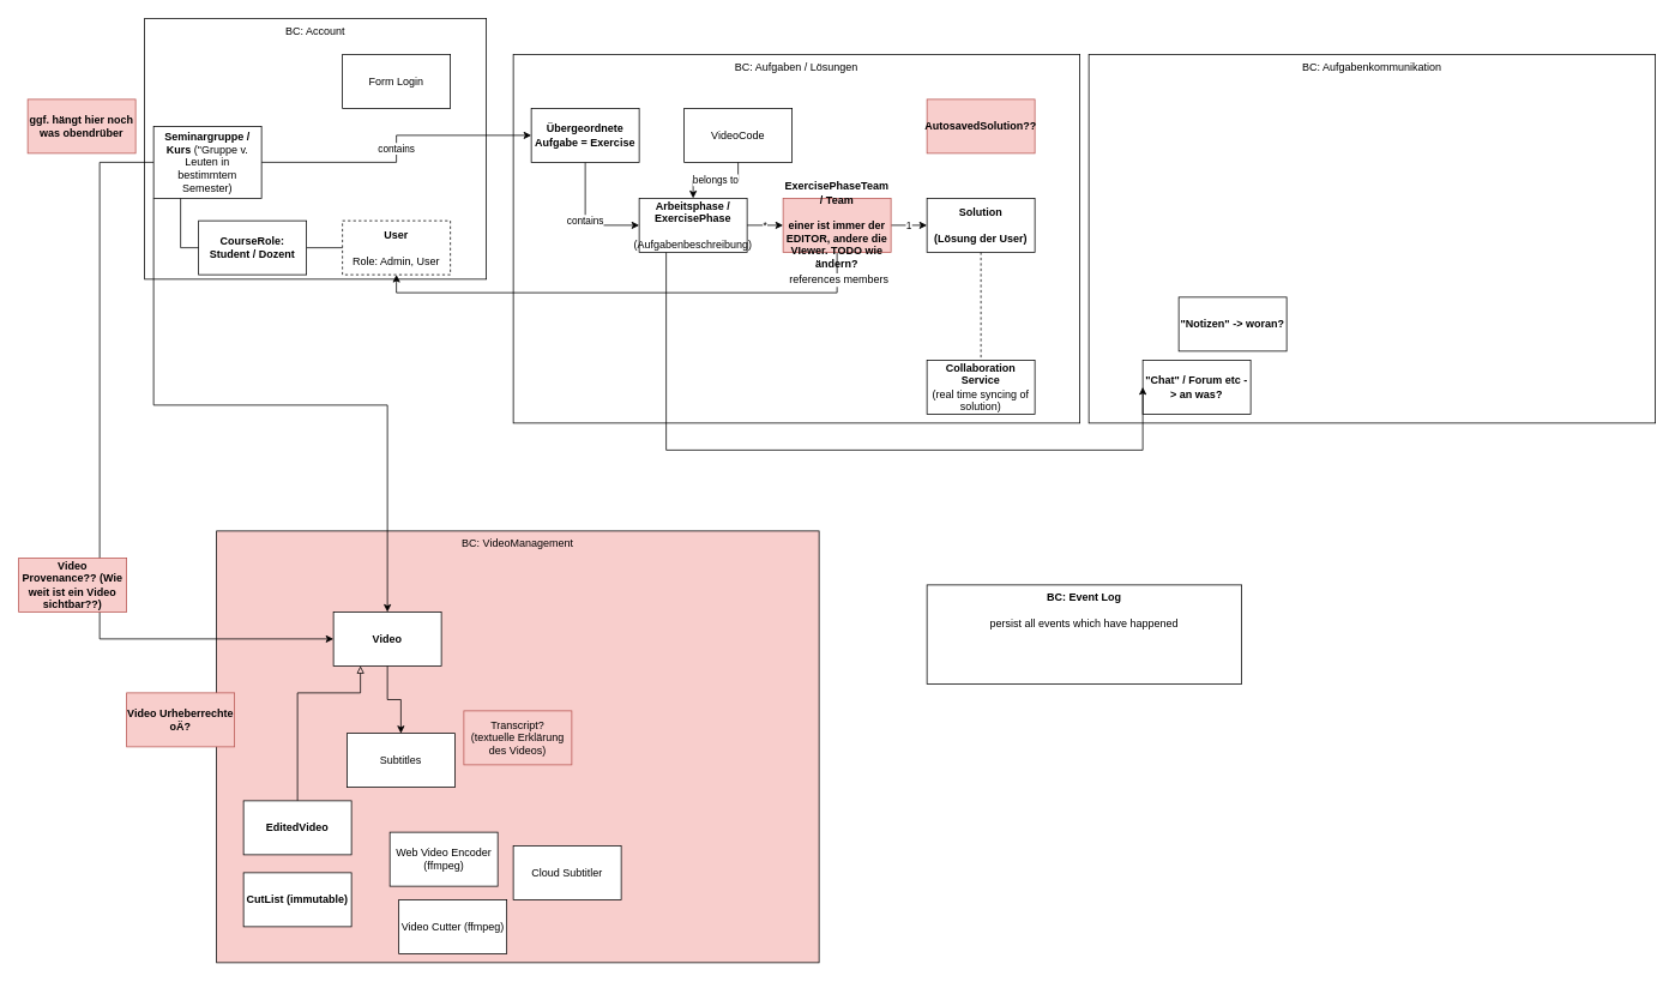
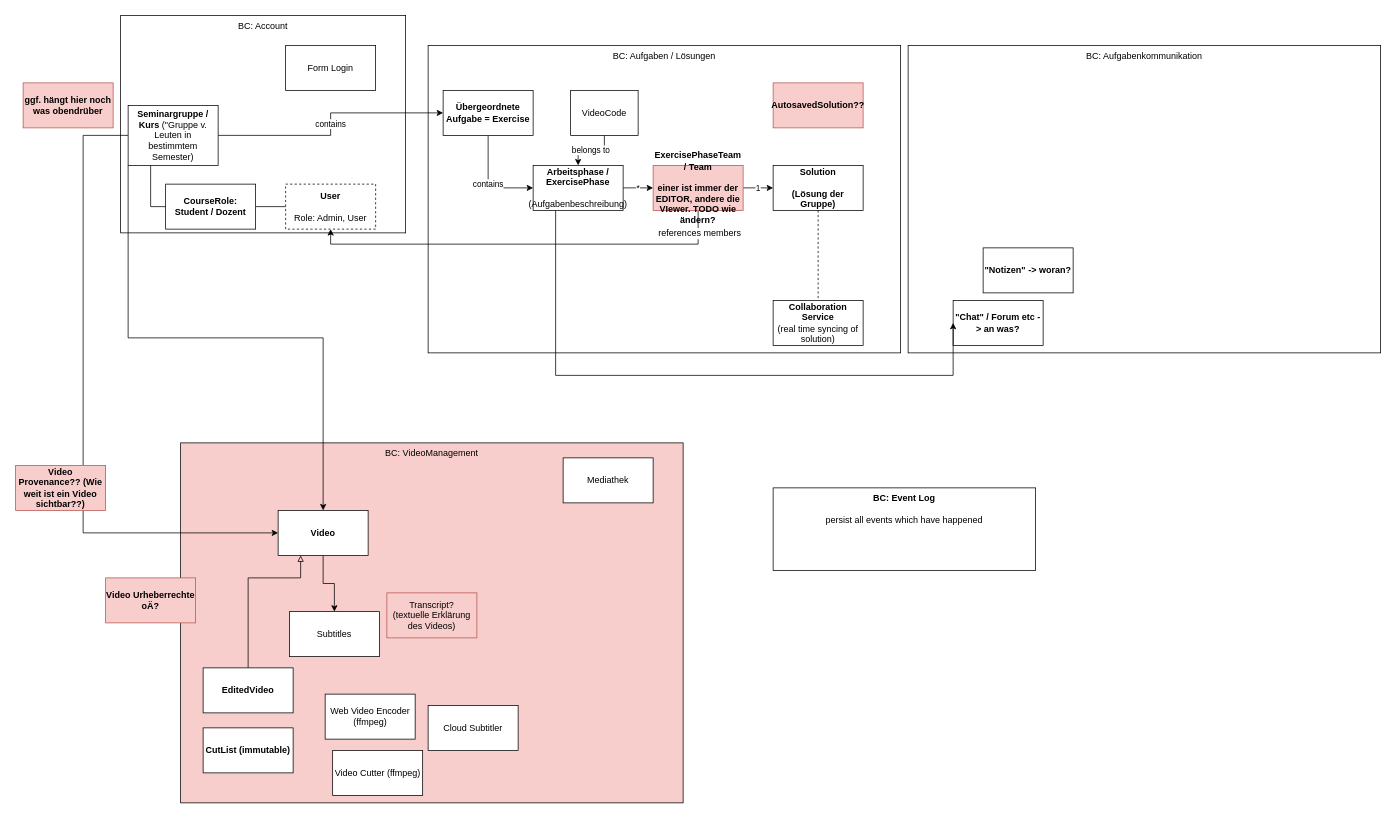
  <mxCell id="0" />
  <mxCell id="1" parent="0" />
  <mxCell id="2" value="BC: Aufgabenkommunikation" style="rounded=0;whiteSpace=wrap;html=1;verticalAlign=top;" parent="1" vertex="1"><mxGeometry x="1210" y="60" width="630" height="410" as="geometry" /></mxCell>
  <mxCell id="3" value="BC: Aufgaben / Lösungen" style="rounded=0;whiteSpace=wrap;html=1;verticalAlign=top;" parent="1" vertex="1"><mxGeometry x="570" y="60" width="630" height="410" as="geometry" /></mxCell>
  <mxCell id="4" value="BC: VideoManagement" style="rounded=0;whiteSpace=wrap;html=1;verticalAlign=top;fillColor=#f8cecc;" parent="1" vertex="1"><mxGeometry x="240" y="590" width="670" height="480" as="geometry" /></mxCell>
  <mxCell id="5" value="BC: Account" style="rounded=0;whiteSpace=wrap;html=1;verticalAlign=top;" parent="1" vertex="1"><mxGeometry x="160" y="20" width="380" height="290" as="geometry" /></mxCell>
  <mxCell id="6" value="contains" style="edgeStyle=orthogonalEdgeStyle;rounded=0;orthogonalLoop=1;jettySize=auto;html=1;entryX=0;entryY=0.5;entryDx=0;entryDy=0;endArrow=classic;endFill=1;" parent="1" source="7" target="26" edge="1"><mxGeometry relative="1" as="geometry" /></mxCell>
  <mxCell id="7" value="Übergeordnete Aufgabe = Exercise" style="rounded=0;whiteSpace=wrap;html=1;fontStyle=1" parent="1" vertex="1"><mxGeometry x="590" y="120" width="120" height="60" as="geometry" /></mxCell>
  <mxCell id="8" value="User&lt;br&gt;&lt;br&gt;&lt;span style=&quot;font-weight: normal&quot;&gt;Role: Admin, User&lt;/span&gt;" style="rounded=0;whiteSpace=wrap;html=1;fontStyle=1;dashed=1;" parent="1" vertex="1"><mxGeometry x="380" y="245" width="120" height="60" as="geometry" /></mxCell>
  <mxCell id="9" style="edgeStyle=orthogonalEdgeStyle;rounded=0;orthogonalLoop=1;jettySize=auto;html=1;exitX=1;exitY=0.5;exitDx=0;exitDy=0;entryX=0;entryY=0.5;entryDx=0;entryDy=0;endArrow=none;endFill=0;" parent="1" source="22" target="8" edge="1"><mxGeometry relative="1" as="geometry" /></mxCell>
  <mxCell id="10" value="contains" style="edgeStyle=orthogonalEdgeStyle;rounded=0;orthogonalLoop=1;jettySize=auto;html=1;endArrow=classic;endFill=1;" parent="1" source="13" target="7" edge="1"><mxGeometry relative="1" as="geometry" /></mxCell>
  <mxCell id="11" style="edgeStyle=orthogonalEdgeStyle;rounded=0;orthogonalLoop=1;jettySize=auto;html=1;exitX=0;exitY=0.5;exitDx=0;exitDy=0;endArrow=classic;endFill=1;entryX=0;entryY=0.5;entryDx=0;entryDy=0;" parent="1" source="13" target="15" edge="1"><mxGeometry relative="1" as="geometry"><Array as="points"><mxPoint x="110" y="180" /><mxPoint x="110" y="710" /></Array></mxGeometry></mxCell>
  <mxCell id="12" style="edgeStyle=orthogonalEdgeStyle;rounded=0;orthogonalLoop=1;jettySize=auto;html=1;exitX=0;exitY=1;exitDx=0;exitDy=0;" edge="1" parent="1" source="13" target="15"><mxGeometry relative="1" as="geometry" /></mxCell>
  <mxCell id="13" value="&lt;b&gt;Seminargruppe / Kurs&lt;/b&gt; (&quot;Gruppe v. Leuten in bestimmtem Semester)" style="rounded=0;whiteSpace=wrap;html=1;" parent="1" vertex="1"><mxGeometry x="170" y="140" width="120" height="80" as="geometry" /></mxCell>
  <mxCell id="14" style="edgeStyle=orthogonalEdgeStyle;rounded=0;orthogonalLoop=1;jettySize=auto;html=1;endArrow=classic;endFill=1;" parent="1" source="15" target="16" edge="1"><mxGeometry relative="1" as="geometry" /></mxCell>
  <mxCell id="15" value="Video" style="rounded=0;whiteSpace=wrap;html=1;fontStyle=1" parent="1" vertex="1"><mxGeometry x="370" y="680" width="120" height="60" as="geometry" /></mxCell>
  <mxCell id="16" value="Subtitles" style="rounded=0;whiteSpace=wrap;html=1;" parent="1" vertex="1"><mxGeometry x="385" y="815" width="120" height="60" as="geometry" /></mxCell>
  <mxCell id="17" value="&quot;Notizen&quot; -&amp;gt; woran?" style="rounded=0;whiteSpace=wrap;html=1;fontStyle=1" parent="1" vertex="1"><mxGeometry x="1310" y="330" width="120" height="60" as="geometry" /></mxCell>
  <mxCell id="18" style="edgeStyle=orthogonalEdgeStyle;rounded=0;orthogonalLoop=1;jettySize=auto;html=1;endArrow=none;endFill=0;dashed=1;" parent="1" source="19" target="33" edge="1"><mxGeometry relative="1" as="geometry" /></mxCell>
- <mxCell id="19" value="Solution&lt;br&gt;&lt;br&gt;(Lösung der User)" style="rounded=0;whiteSpace=wrap;html=1;fontStyle=1" parent="1" vertex="1"><mxGeometry x="1030" y="220" width="120" height="60" as="geometry" /></mxCell>
+ <mxCell id="19" value="Solution&lt;br&gt;&lt;br&gt;(Lösung der Gruppe)" style="rounded=0;whiteSpace=wrap;html=1;fontStyle=1" parent="1" vertex="1"><mxGeometry x="1030" y="220" width="120" height="60" as="geometry" /></mxCell>
  <mxCell id="20" value="&quot;Chat&quot; / Forum etc -&amp;gt; an was?" style="rounded=0;whiteSpace=wrap;html=1;fontStyle=1" parent="1" vertex="1"><mxGeometry x="1270" y="400" width="120" height="60" as="geometry" /></mxCell>
  <mxCell id="21" value="Form Login" style="rounded=0;whiteSpace=wrap;html=1;" parent="1" vertex="1"><mxGeometry x="380" y="60" width="120" height="60" as="geometry" /></mxCell>
  <mxCell id="22" value="CourseRole: Student / Dozent" style="rounded=0;whiteSpace=wrap;html=1;fontStyle=1" parent="1" vertex="1"><mxGeometry x="220" y="245" width="120" height="60" as="geometry" /></mxCell>
  <mxCell id="23" style="edgeStyle=orthogonalEdgeStyle;rounded=0;orthogonalLoop=1;jettySize=auto;html=1;exitX=0.25;exitY=1;exitDx=0;exitDy=0;entryX=0;entryY=0.5;entryDx=0;entryDy=0;endArrow=none;endFill=0;" parent="1" source="13" target="22" edge="1"><mxGeometry relative="1" as="geometry"><mxPoint x="200" y="220" as="sourcePoint" /><mxPoint x="330" y="275" as="targetPoint" /></mxGeometry></mxCell>
  <mxCell id="24" value="*" style="edgeStyle=orthogonalEdgeStyle;rounded=0;orthogonalLoop=1;jettySize=auto;html=1;exitX=1;exitY=0.5;exitDx=0;exitDy=0;endArrow=classic;endFill=1;" parent="1" source="26" target="30" edge="1"><mxGeometry relative="1" as="geometry" /></mxCell>
  <mxCell id="25" style="edgeStyle=orthogonalEdgeStyle;rounded=0;orthogonalLoop=1;jettySize=auto;html=1;exitX=0.25;exitY=1;exitDx=0;exitDy=0;entryX=0;entryY=0.5;entryDx=0;entryDy=0;" parent="1" source="26" target="20" edge="1"><mxGeometry relative="1" as="geometry"><Array as="points"><mxPoint x="740" y="500" /><mxPoint x="1270" y="500" /></Array></mxGeometry></mxCell>
  <mxCell id="26" value="Arbeitsphase /&lt;br&gt;ExercisePhase&lt;br&gt;&lt;br&gt;&lt;span style=&quot;font-weight: normal&quot;&gt;(Aufgabenbeschreibung)&lt;/span&gt;" style="rounded=0;whiteSpace=wrap;html=1;fontStyle=1" parent="1" vertex="1"><mxGeometry x="710" y="220" width="120" height="60" as="geometry" /></mxCell>
  <mxCell id="27" value="1" style="edgeStyle=orthogonalEdgeStyle;rounded=0;orthogonalLoop=1;jettySize=auto;html=1;exitX=1;exitY=0.5;exitDx=0;exitDy=0;endArrow=classic;endFill=1;" parent="1" source="30" target="19" edge="1"><mxGeometry relative="1" as="geometry" /></mxCell>
  <mxCell id="28" style="edgeStyle=orthogonalEdgeStyle;rounded=0;orthogonalLoop=1;jettySize=auto;html=1;entryX=0.5;entryY=1;entryDx=0;entryDy=0;endArrow=classic;endFill=1;" parent="1" source="30" target="8" edge="1"><mxGeometry relative="1" as="geometry"><Array as="points"><mxPoint x="930" y="325" /><mxPoint x="440" y="325" /></Array></mxGeometry></mxCell>
  <mxCell id="29" value="references members" style="text;html=1;align=center;verticalAlign=middle;resizable=0;points=[];;labelBackgroundColor=#ffffff;" parent="28" vertex="1" connectable="0"><mxGeometry x="-0.892" y="1" relative="1" as="geometry"><mxPoint as="offset" /></mxGeometry></mxCell>
  <mxCell id="30" value="ExercisePhaseTeam / Team&lt;br&gt;&lt;br&gt;einer ist immer der EDITOR, andere die VIewer. TODO wie ändern?" style="rounded=0;whiteSpace=wrap;html=1;fontStyle=1;fillColor=#f8cecc;strokeColor=#b85450;" parent="1" vertex="1"><mxGeometry x="870" y="220" width="120" height="60" as="geometry" /></mxCell>
  <mxCell id="31" value="Video Provenance?? (Wie weit ist ein Video sichtbar??)" style="rounded=0;whiteSpace=wrap;html=1;fontStyle=1;fillColor=#f8cecc;strokeColor=#b85450;" parent="1" vertex="1"><mxGeometry x="20" y="620" width="120" height="60" as="geometry" /></mxCell>
  <mxCell id="32" value="AutosavedSolution??" style="rounded=0;whiteSpace=wrap;html=1;fontStyle=1;fillColor=#f8cecc;strokeColor=#b85450;" parent="1" vertex="1"><mxGeometry x="1030" y="110" width="120" height="60" as="geometry" /></mxCell>
  <mxCell id="33" value="Collaboration Service&lt;br&gt;&lt;span style=&quot;font-weight: normal&quot;&gt;(real time syncing of solution)&lt;/span&gt;" style="rounded=0;whiteSpace=wrap;html=1;fontStyle=1" parent="1" vertex="1"><mxGeometry x="1030" y="400" width="120" height="60" as="geometry" /></mxCell>
  <mxCell id="34" value="&lt;b&gt;BC: Event Log&lt;/b&gt;&lt;br&gt;&lt;br&gt;persist all events which have happened" style="rounded=0;whiteSpace=wrap;html=1;verticalAlign=top;" parent="1" vertex="1"><mxGeometry x="1030" y="650" width="350" height="110" as="geometry" /></mxCell>
  <mxCell id="35" value="Cloud Subtitler" style="rounded=0;whiteSpace=wrap;html=1;" parent="1" vertex="1"><mxGeometry x="570" y="940" width="120" height="60" as="geometry" /></mxCell>
  <mxCell id="36" value="Transcript?&lt;br&gt;(textuelle Erklärung des Videos)" style="rounded=0;whiteSpace=wrap;html=1;fillColor=#f8cecc;strokeColor=#b85450;" parent="1" vertex="1"><mxGeometry x="515" y="790" width="120" height="60" as="geometry" /></mxCell>
  <mxCell id="37" style="edgeStyle=orthogonalEdgeStyle;rounded=0;orthogonalLoop=1;jettySize=auto;html=1;exitX=0.5;exitY=0;exitDx=0;exitDy=0;entryX=0.25;entryY=1;entryDx=0;entryDy=0;endArrow=block;endFill=0;" parent="1" source="38" target="15" edge="1"><mxGeometry relative="1" as="geometry"><Array as="points"><mxPoint x="330" y="770" /><mxPoint x="400" y="770" /></Array></mxGeometry></mxCell>
  <mxCell id="38" value="EditedVideo" style="rounded=0;whiteSpace=wrap;html=1;fontStyle=1" parent="1" vertex="1"><mxGeometry x="270" y="890" width="120" height="60" as="geometry" /></mxCell>
  <mxCell id="39" value="Web Video Encoder (ffmpeg)" style="rounded=0;whiteSpace=wrap;html=1;" parent="1" vertex="1"><mxGeometry x="432.71" y="925" width="120" height="60" as="geometry" /></mxCell>
  <mxCell id="40" value="Video Cutter (ffmpeg)" style="rounded=0;whiteSpace=wrap;html=1;" parent="1" vertex="1"><mxGeometry x="442.71" y="1000" width="120" height="60" as="geometry" /></mxCell>
  <mxCell id="41" value="CutList (immutable)" style="rounded=0;whiteSpace=wrap;html=1;fontStyle=1" parent="1" vertex="1"><mxGeometry x="270" y="970" width="120" height="60" as="geometry" /></mxCell>
+ <mxCell id="42" value="Mediathek" style="rounded=0;whiteSpace=wrap;html=1;fontStyle=0" parent="1" vertex="1"><mxGeometry x="750" y="610" width="120" height="60" as="geometry" /></mxCell>
  <mxCell id="43" value="ggf. hängt hier noch was obendrüber" style="rounded=0;whiteSpace=wrap;html=1;fontStyle=1;fillColor=#f8cecc;strokeColor=#b85450;" parent="1" vertex="1"><mxGeometry x="30" y="110" width="120" height="60" as="geometry" /></mxCell>
  <mxCell id="44" value="Video Urheberrechte oÄ?" style="rounded=0;whiteSpace=wrap;html=1;fontStyle=1;fillColor=#f8cecc;strokeColor=#b85450;" parent="1" vertex="1"><mxGeometry x="140" y="770" width="120" height="60" as="geometry" /></mxCell>
  <mxCell id="45" value="belongs to" style="edgeStyle=orthogonalEdgeStyle;rounded=0;orthogonalLoop=1;jettySize=auto;html=1;exitX=0.5;exitY=1;exitDx=0;exitDy=0;" edge="1" parent="1" source="46" target="26"><mxGeometry relative="1" as="geometry" /></mxCell>
- <mxCell id="46" value="VideoCode" style="rounded=0;whiteSpace=wrap;html=1;" vertex="1" parent="1"><mxGeometry x="760" y="120" width="120" height="60" as="geometry" /></mxCell>
+ <mxCell id="46" value="VideoCode" style="rounded=0;whiteSpace=wrap;html=1;" vertex="1" parent="1"><mxGeometry x="760" y="120" width="90" height="60" as="geometry" /></mxCell>
